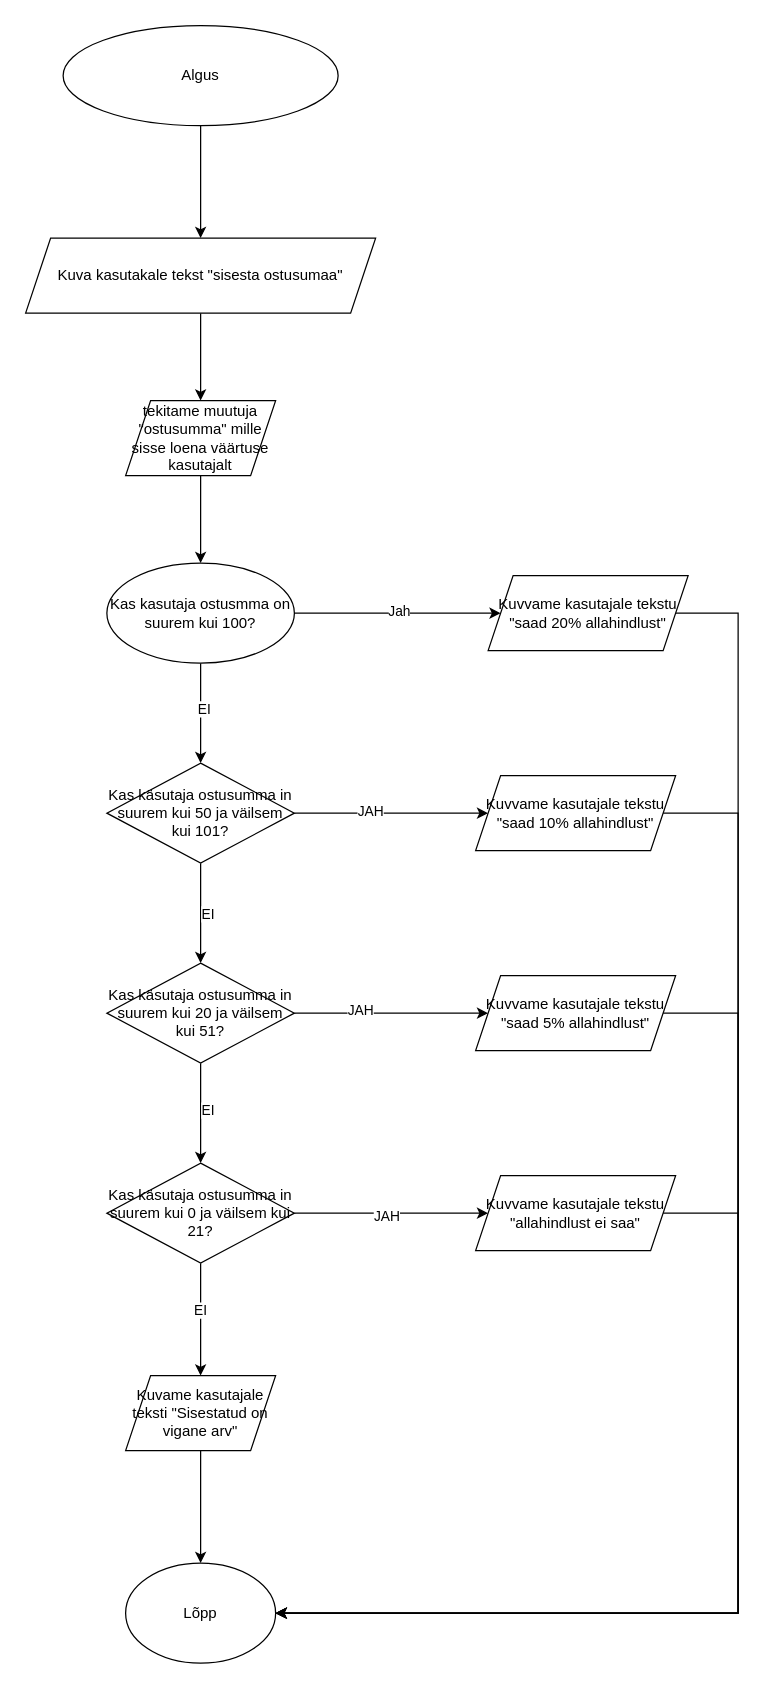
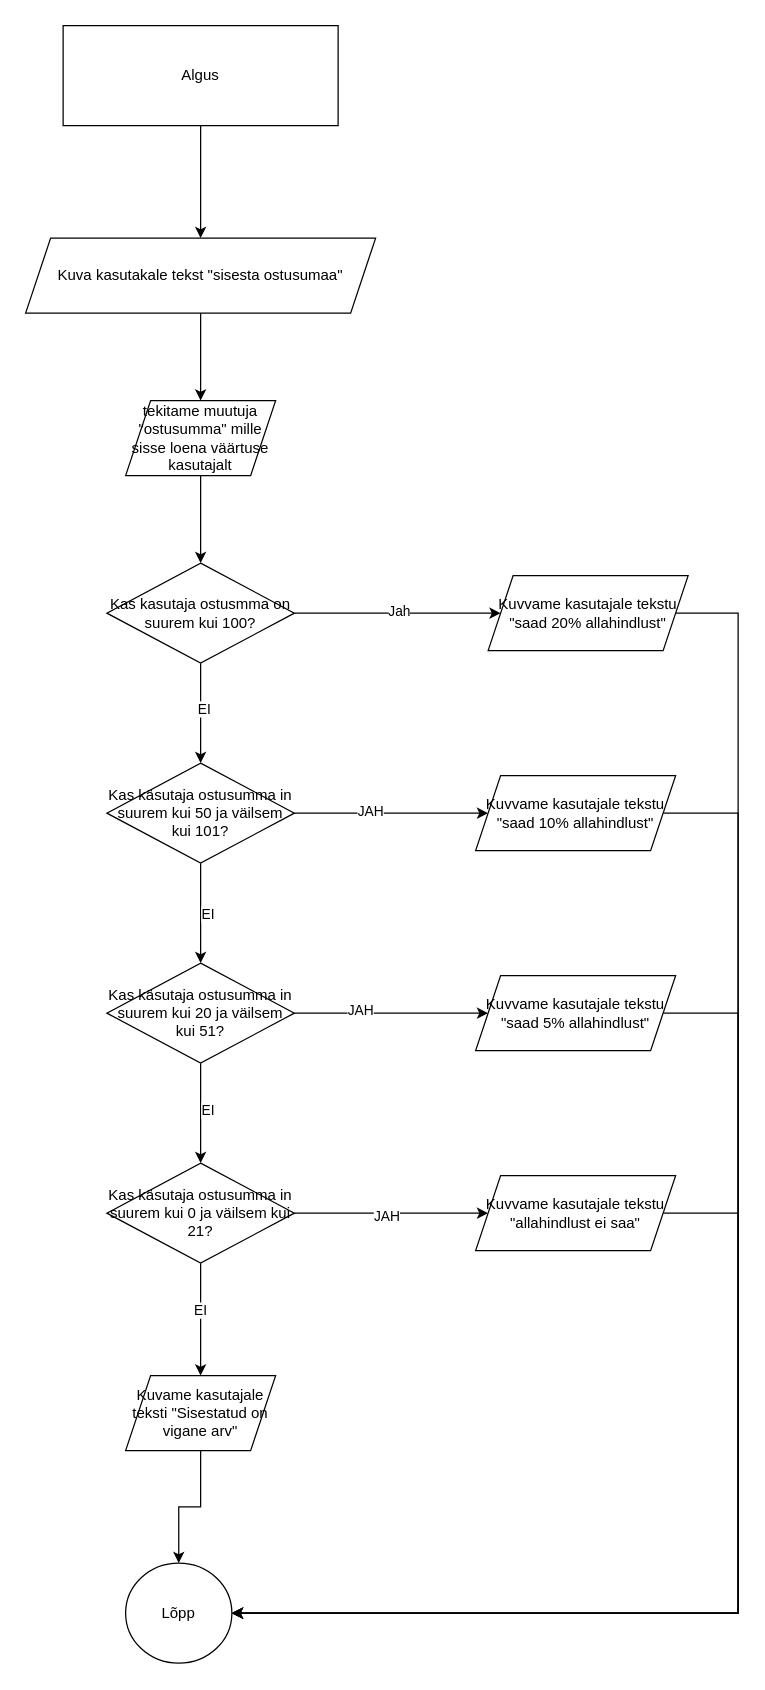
  <mxCell id="0" />
  <mxCell id="1" parent="0" />
  <mxCell id="2" style="edgeStyle=orthogonalEdgeStyle;rounded=0;orthogonalLoop=1;jettySize=auto;html=1;" edge="1" parent="1" source="3" target="5"><mxGeometry relative="1" as="geometry" /></mxCell>
- <mxCell id="3" value="Algus" style="ellipse;whiteSpace=wrap;html=1;" vertex="1" parent="1"><mxGeometry x="50" y="20" width="220" height="80" as="geometry" /></mxCell>
+ <mxCell id="3" value="Algus" style="whiteSpace=wrap;html=1;rounded=0;" vertex="1" parent="1"><mxGeometry x="50" y="20" width="220" height="80" as="geometry" /></mxCell>
  <mxCell id="4" style="edgeStyle=orthogonalEdgeStyle;rounded=0;orthogonalLoop=1;jettySize=auto;html=1;" edge="1" parent="1" source="5" target="7"><mxGeometry relative="1" as="geometry" /></mxCell>
  <mxCell id="5" value="Kuva kasutakale tekst &quot;sisesta ostusumaa&quot;" style="shape=parallelogram;perimeter=parallelogramPerimeter;whiteSpace=wrap;html=1;fixedSize=1;" vertex="1" parent="1"><mxGeometry x="20" y="190" width="280" height="60" as="geometry" /></mxCell>
  <mxCell id="6" style="edgeStyle=orthogonalEdgeStyle;rounded=0;orthogonalLoop=1;jettySize=auto;html=1;" edge="1" parent="1" source="7" target="12"><mxGeometry relative="1" as="geometry" /></mxCell>
  <mxCell id="7" value="tekitame muutuja &quot;ostusumma&quot; mille sisse loena väärtuse kasutajalt" style="shape=parallelogram;perimeter=parallelogramPerimeter;whiteSpace=wrap;html=1;fixedSize=1;" vertex="1" parent="1"><mxGeometry x="100" y="320" width="120" height="60" as="geometry" /></mxCell>
  <mxCell id="8" style="edgeStyle=orthogonalEdgeStyle;rounded=0;orthogonalLoop=1;jettySize=auto;html=1;" edge="1" parent="1" source="12" target="14"><mxGeometry relative="1" as="geometry" /></mxCell>
  <mxCell id="9" value="Jah" style="edgeLabel;html=1;align=center;verticalAlign=middle;resizable=0;points=[];" vertex="1" connectable="0" parent="8"><mxGeometry x="0.012" y="2" relative="1" as="geometry"><mxPoint as="offset" /></mxGeometry></mxCell>
  <mxCell id="10" value="" style="edgeStyle=orthogonalEdgeStyle;rounded=0;orthogonalLoop=1;jettySize=auto;html=1;" edge="1" parent="1" source="12" target="19"><mxGeometry relative="1" as="geometry" /></mxCell>
  <mxCell id="11" value="EI" style="edgeLabel;html=1;align=center;verticalAlign=middle;resizable=0;points=[];" vertex="1" connectable="0" parent="10"><mxGeometry x="-0.1" y="2" relative="1" as="geometry"><mxPoint as="offset" /></mxGeometry></mxCell>
- <mxCell id="12" value="Kas kasutaja ostusmma on suurem kui 100?" style="ellipse;whiteSpace=wrap;html=1;" vertex="1" parent="1"><mxGeometry x="85" y="450" width="150" height="80" as="geometry" /></mxCell>
+ <mxCell id="12" value="Kas kasutaja ostusmma on suurem kui 100?" style="rhombus;whiteSpace=wrap;html=1;" vertex="1" parent="1"><mxGeometry x="85" y="450" width="150" height="80" as="geometry" /></mxCell>
  <mxCell id="13" style="edgeStyle=orthogonalEdgeStyle;rounded=0;orthogonalLoop=1;jettySize=auto;html=1;entryX=1;entryY=0.5;entryDx=0;entryDy=0;" edge="1" parent="1" source="14" target="38"><mxGeometry relative="1" as="geometry"><Array as="points"><mxPoint x="590" y="490" /><mxPoint x="590" y="1290" /></Array></mxGeometry></mxCell>
  <mxCell id="14" value="Kuvvame kasutajale tekstu &quot;saad 20% allahindlust&quot;" style="shape=parallelogram;perimeter=parallelogramPerimeter;whiteSpace=wrap;html=1;fixedSize=1;" vertex="1" parent="1"><mxGeometry x="390" y="460" width="160" height="60" as="geometry" /></mxCell>
  <mxCell id="15" style="edgeStyle=orthogonalEdgeStyle;rounded=0;orthogonalLoop=1;jettySize=auto;html=1;" edge="1" parent="1" source="19" target="21"><mxGeometry relative="1" as="geometry" /></mxCell>
  <mxCell id="16" value="JAH" style="edgeLabel;html=1;align=center;verticalAlign=middle;resizable=0;points=[];" vertex="1" connectable="0" parent="15"><mxGeometry x="-0.225" y="2" relative="1" as="geometry"><mxPoint as="offset" /></mxGeometry></mxCell>
  <mxCell id="17" value="" style="edgeStyle=orthogonalEdgeStyle;rounded=0;orthogonalLoop=1;jettySize=auto;html=1;" edge="1" parent="1" source="19" target="26"><mxGeometry relative="1" as="geometry" /></mxCell>
  <mxCell id="18" value="EI" style="edgeLabel;html=1;align=center;verticalAlign=middle;resizable=0;points=[];" vertex="1" connectable="0" parent="17"><mxGeometry y="5" relative="1" as="geometry"><mxPoint as="offset" /></mxGeometry></mxCell>
  <mxCell id="19" value="Kas käsutaja ostusumma in suurem kui 50 ja väilsem kui 101?" style="rhombus;whiteSpace=wrap;html=1;" vertex="1" parent="1"><mxGeometry x="85" y="610" width="150" height="80" as="geometry" /></mxCell>
  <mxCell id="20" style="edgeStyle=orthogonalEdgeStyle;rounded=0;orthogonalLoop=1;jettySize=auto;html=1;entryX=1;entryY=0.5;entryDx=0;entryDy=0;" edge="1" parent="1" source="21" target="38"><mxGeometry relative="1" as="geometry"><Array as="points"><mxPoint x="590" y="650" /><mxPoint x="590" y="1290" /></Array></mxGeometry></mxCell>
  <mxCell id="21" value="Kuvvame kasutajale tekstu &quot;saad 10% allahindlust&quot;" style="shape=parallelogram;perimeter=parallelogramPerimeter;whiteSpace=wrap;html=1;fixedSize=1;" vertex="1" parent="1"><mxGeometry x="380" y="620" width="160" height="60" as="geometry" /></mxCell>
  <mxCell id="22" style="edgeStyle=orthogonalEdgeStyle;rounded=0;orthogonalLoop=1;jettySize=auto;html=1;" edge="1" parent="1" source="26" target="28"><mxGeometry relative="1" as="geometry" /></mxCell>
  <mxCell id="23" value="JAH" style="edgeLabel;html=1;align=center;verticalAlign=middle;resizable=0;points=[];" vertex="1" connectable="0" parent="22"><mxGeometry x="-0.325" y="3" relative="1" as="geometry"><mxPoint as="offset" /></mxGeometry></mxCell>
  <mxCell id="24" value="" style="edgeStyle=orthogonalEdgeStyle;rounded=0;orthogonalLoop=1;jettySize=auto;html=1;" edge="1" parent="1" source="26" target="33"><mxGeometry relative="1" as="geometry" /></mxCell>
  <mxCell id="25" value="EI" style="edgeLabel;html=1;align=center;verticalAlign=middle;resizable=0;points=[];" vertex="1" connectable="0" parent="24"><mxGeometry x="-0.075" y="5" relative="1" as="geometry"><mxPoint as="offset" /></mxGeometry></mxCell>
  <mxCell id="26" value="Kas käsutaja ostusumma in suurem kui 20 ja väilsem kui 51?" style="rhombus;whiteSpace=wrap;html=1;" vertex="1" parent="1"><mxGeometry x="85" y="770" width="150" height="80" as="geometry" /></mxCell>
  <mxCell id="27" style="edgeStyle=orthogonalEdgeStyle;rounded=0;orthogonalLoop=1;jettySize=auto;html=1;entryX=1;entryY=0.5;entryDx=0;entryDy=0;" edge="1" parent="1" source="28" target="38"><mxGeometry relative="1" as="geometry"><Array as="points"><mxPoint x="590" y="810" /><mxPoint x="590" y="1290" /></Array></mxGeometry></mxCell>
  <mxCell id="28" value="Kuvvame kasutajale tekstu &quot;saad 5% allahindlust&quot;" style="shape=parallelogram;perimeter=parallelogramPerimeter;whiteSpace=wrap;html=1;fixedSize=1;" vertex="1" parent="1"><mxGeometry x="380" y="780" width="160" height="60" as="geometry" /></mxCell>
  <mxCell id="29" style="edgeStyle=orthogonalEdgeStyle;rounded=0;orthogonalLoop=1;jettySize=auto;html=1;entryX=0;entryY=0.5;entryDx=0;entryDy=0;" edge="1" parent="1" source="33" target="35"><mxGeometry relative="1" as="geometry" /></mxCell>
  <mxCell id="30" value="JAH" style="edgeLabel;html=1;align=center;verticalAlign=middle;resizable=0;points=[];" vertex="1" connectable="0" parent="29"><mxGeometry x="-0.062" y="-2" relative="1" as="geometry"><mxPoint as="offset" /></mxGeometry></mxCell>
  <mxCell id="31" style="edgeStyle=orthogonalEdgeStyle;rounded=0;orthogonalLoop=1;jettySize=auto;html=1;" edge="1" parent="1" source="33" target="37"><mxGeometry relative="1" as="geometry" /></mxCell>
  <mxCell id="32" value="EI" style="edgeLabel;html=1;align=center;verticalAlign=middle;resizable=0;points=[];" vertex="1" connectable="0" parent="31"><mxGeometry x="-0.178" y="-1" relative="1" as="geometry"><mxPoint as="offset" /></mxGeometry></mxCell>
  <mxCell id="33" value="Kas käsutaja ostusumma in suurem kui 0 ja väilsem kui 21?" style="rhombus;whiteSpace=wrap;html=1;" vertex="1" parent="1"><mxGeometry x="85" y="930" width="150" height="80" as="geometry" /></mxCell>
  <mxCell id="34" style="edgeStyle=orthogonalEdgeStyle;rounded=0;orthogonalLoop=1;jettySize=auto;html=1;entryX=1;entryY=0.5;entryDx=0;entryDy=0;" edge="1" parent="1" source="35" target="38"><mxGeometry relative="1" as="geometry"><mxPoint x="580" y="1310" as="targetPoint" /><Array as="points"><mxPoint x="590" y="970" /><mxPoint x="590" y="1290" /></Array></mxGeometry></mxCell>
  <mxCell id="35" value="Kuvvame kasutajale tekstu &quot;allahindlust ei saa&quot;" style="shape=parallelogram;perimeter=parallelogramPerimeter;whiteSpace=wrap;html=1;fixedSize=1;" vertex="1" parent="1"><mxGeometry x="380" y="940" width="160" height="60" as="geometry" /></mxCell>
  <mxCell id="36" style="edgeStyle=orthogonalEdgeStyle;rounded=0;orthogonalLoop=1;jettySize=auto;html=1;" edge="1" parent="1" source="37" target="38"><mxGeometry relative="1" as="geometry" /></mxCell>
  <mxCell id="37" value="Kuvame kasutajale teksti &quot;Sisestatud on vigane arv&quot;" style="shape=parallelogram;perimeter=parallelogramPerimeter;whiteSpace=wrap;html=1;fixedSize=1;" vertex="1" parent="1"><mxGeometry x="100" y="1100" width="120" height="60" as="geometry" /></mxCell>
- <mxCell id="38" value="Lõpp" style="ellipse;whiteSpace=wrap;html=1;" vertex="1" parent="1"><mxGeometry x="100" y="1250" width="120" height="80" as="geometry" /></mxCell>
+ <mxCell id="38" value="Lõpp" style="ellipse;whiteSpace=wrap;html=1;" vertex="1" parent="1"><mxGeometry x="100" y="1250" width="85" height="80" as="geometry" /></mxCell>
